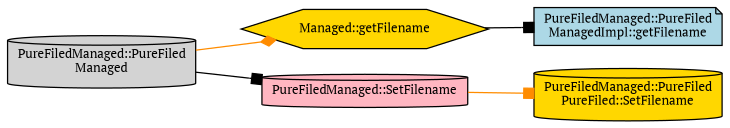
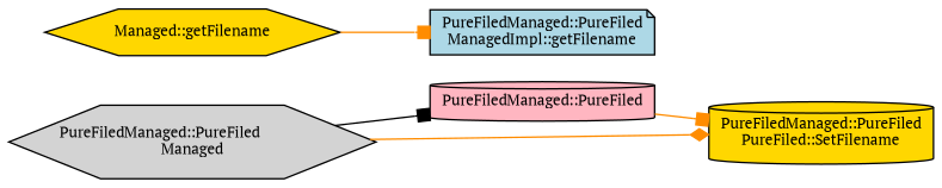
  digraph {
    fontname="PT Serif"
    rankdir=LR
    node [color=black fillcolor=gold fontname="PT Serif" fontsize=10 shape=hexagon style=filled]
    edge [arrowhead=box color=darkorange fontname="PT Serif" fontsize=10 labelfontname=Helvetica labelfontsize=10 style=solid]
-   n1 [fillcolor=lightgrey fontcolor=black height=0.2 label="PureFiledManaged::PureFiled\lManaged" shape=cylinder width=0.4]
+   n1 [fillcolor=lightgrey fontcolor=black height=0.2 label="PureFiledManaged::PureFiled\lManaged" width=0.4]
    n2 [height=0.2 label="Managed::getFilename" width=0.4]
-   n3 [fillcolor=lightpink height=0.2 label="PureFiledManaged::SetFilename" shape=cylinder width=0.4]
+   n3 [fillcolor=lightpink height=0.2 label="PureFiledManaged::PureFiled" shape=cylinder width=0.4]
    n4 [fillcolor=lightblue height=0.2 label="PureFiledManaged::PureFiled\lManagedImpl::getFilename" shape=note width=0.4]
    n5 [height=0.2 label="PureFiledManaged::PureFiled\lPureFiled::SetFilename" shape=cylinder width=0.4]
-   n1 -> n2 [arrowhead=diamond]
+   n1 -> n5 [arrowhead=diamond]
    n1 -> n3 [color=black]
-   n2 -> n4 [color=black]
+   n2 -> n4
    n3 -> n5
  }
